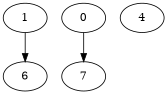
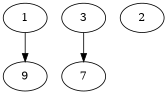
  digraph {
    1 [alpha=35.00]
-   6 [alpha=35.49]
-   3 [alpha=29.76 label=0]
+   6 [alpha=35.49 label=9]
+   3 [alpha=29.76]
    7 [alpha=34.53]
-   2 [alpha=34.13 label=4]
+   2 [alpha=34.13]
    1 -> 6
    3 -> 7
  }
